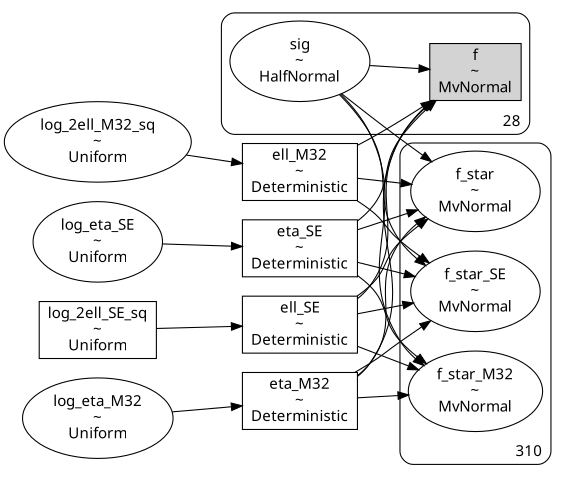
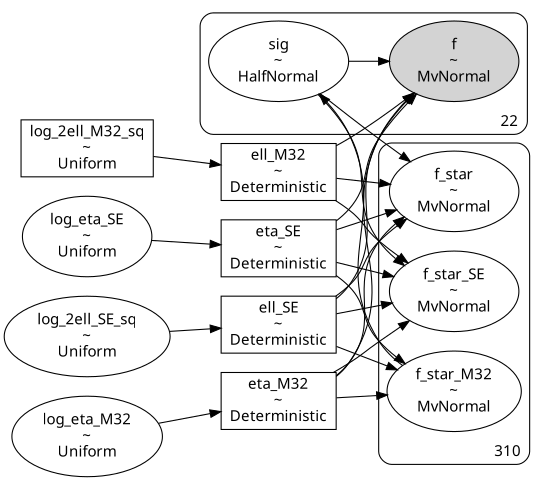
  digraph {
    fontname="Noto Sans"
    rankdir=LR
    node [fontname="Noto Sans" shape=ellipse]
    edge [fontname="Noto Sans"]
    n1 [label="sig\n~\nHalfNormal"]
-   n2 [label="f\n~\nMvNormal" shape=box style=filled]
+   n2 [label="f\n~\nMvNormal" style=filled]
    n3 [label="f_star\n~\nMvNormal"]
    n4 [label="f_star_SE\n~\nMvNormal"]
    n5 [label="f_star_M32\n~\nMvNormal"]
    n6 [label="ell_SE\n~\nDeterministic" shape=box]
    n7 [label="eta_M32\n~\nDeterministic" shape=box]
-   n8 [label="log_2ell_SE_sq\n~\nUniform" shape=box]
-   n9 [label="log_2ell_M32_sq\n~\nUniform"]
+   n8 [label="log_2ell_SE_sq\n~\nUniform"]
+   n9 [label="log_2ell_M32_sq\n~\nUniform" shape=box]
    n10 [label="ell_M32\n~\nDeterministic" shape=box]
    n11 [label="log_eta_SE\n~\nUniform"]
    n12 [label="eta_SE\n~\nDeterministic" shape=box]
    n13 [label="log_eta_M32\n~\nUniform"]
    subgraph cluster_1 {
-     label=28
+     label=22
      labeljust=r
      labelloc=b
      style=rounded
      n1
      n2
    }
    subgraph cluster_2 {
      label=310
      labeljust=r
      labelloc=b
      style=rounded
      n3
      n4
      n5
    }
    n1 -> n2
    n1 -> n3
    n1 -> n4
-   n1 -> n5
+   n5 -> n1
    n6 -> n2
    n6 -> n3
    n6 -> n4
    n6 -> n5
    n7 -> n2
    n7 -> n3
    n7 -> n4
    n7 -> n5
    n8 -> n6
    n9 -> n10
    n10 -> n2
    n10 -> n3
    n10 -> n4
    n11 -> n12
    n12 -> n2
    n12 -> n3
    n12 -> n4
    n12 -> n5
    n13 -> n7
  }
